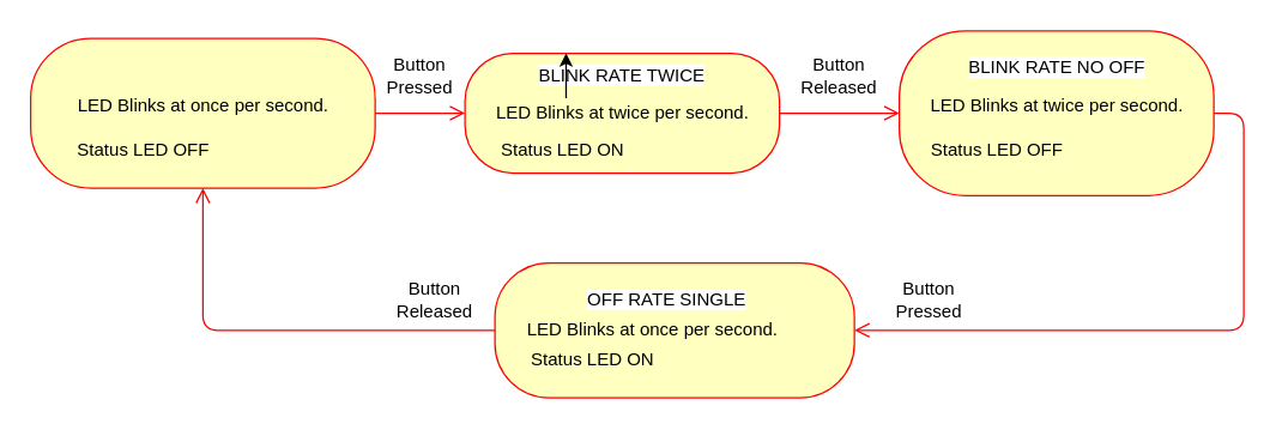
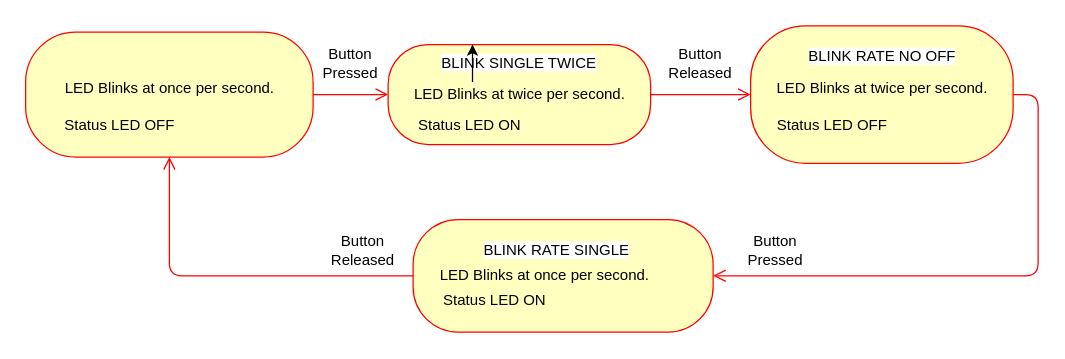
  <mxCell id="0" />
  <mxCell id="1" parent="0" />
  <mxCell id="2" value="" style="ellipse;html=1;shape=startState;fillColor=#000000;strokeColor=#ff0000;" parent="1" vertex="1"><mxGeometry x="50" y="25" width="30" height="30" as="geometry" /></mxCell>
  <mxCell id="3" value="" style="edgeStyle=orthogonalEdgeStyle;html=1;verticalAlign=bottom;endArrow=open;endSize=8;strokeColor=#ff0000;" parent="1" source="2" edge="1"><mxGeometry relative="1" as="geometry"><mxPoint x="65" y="115" as="targetPoint" /></mxGeometry></mxCell>
  <mxCell id="4" value="" style="rounded=1;whiteSpace=wrap;html=1;arcSize=40;fontColor=#000000;fillColor=#ffffc0;strokeColor=#ff0000;" parent="1" vertex="1"><mxGeometry x="20" y="25" width="230" height="100" as="geometry" /></mxCell>
  <mxCell id="5" value="" style="edgeStyle=orthogonalEdgeStyle;html=1;verticalAlign=bottom;endArrow=open;endSize=8;strokeColor=#ff0000;entryX=0;entryY=0.5;entryDx=0;entryDy=0;" parent="1" source="4" target="6" edge="1"><mxGeometry relative="1" as="geometry"><mxPoint x="210" y="135" as="targetPoint" /></mxGeometry></mxCell>
  <mxCell id="6" value="" style="rounded=1;whiteSpace=wrap;html=1;arcSize=40;fontColor=#000000;fillColor=#ffffc0;strokeColor=#ff0000;" parent="1" vertex="1"><mxGeometry x="310" y="35" width="210" height="80" as="geometry" /></mxCell>
  <mxCell id="7" value="" style="rounded=1;whiteSpace=wrap;html=1;arcSize=40;fontColor=#000000;fillColor=#ffffc0;strokeColor=#ff0000;" parent="1" vertex="1"><mxGeometry x="600" y="20" width="210" height="110" as="geometry" /></mxCell>
  <mxCell id="8" value="" style="edgeStyle=orthogonalEdgeStyle;html=1;verticalAlign=bottom;endArrow=open;endSize=8;strokeColor=#ff0000;exitX=1;exitY=0.5;exitDx=0;exitDy=0;entryX=0;entryY=0.5;entryDx=0;entryDy=0;" parent="1" source="6" target="7" edge="1"><mxGeometry relative="1" as="geometry"><mxPoint x="600" y="75" as="targetPoint" /><mxPoint x="740" y="195" as="sourcePoint" /><Array as="points" /></mxGeometry></mxCell>
  <mxCell id="9" value="" style="rounded=1;whiteSpace=wrap;html=1;arcSize=40;fontColor=#000000;fillColor=#ffffc0;strokeColor=#ff0000;" parent="1" vertex="1"><mxGeometry x="330" y="175" width="240" height="90" as="geometry" /></mxCell>
  <mxCell id="10" value="" style="edgeStyle=orthogonalEdgeStyle;html=1;verticalAlign=bottom;endArrow=open;endSize=8;strokeColor=#ff0000;entryX=1;entryY=0.5;entryDx=0;entryDy=0;exitX=1;exitY=0.5;exitDx=0;exitDy=0;" parent="1" source="7" target="9" edge="1"><mxGeometry relative="1" as="geometry"><mxPoint x="630" y="134.5" as="targetPoint" /><mxPoint x="570" y="134.5" as="sourcePoint" /><Array as="points"><mxPoint x="830" y="75" /><mxPoint x="830" y="220" /></Array></mxGeometry></mxCell>
  <mxCell id="11" value="" style="edgeStyle=orthogonalEdgeStyle;html=1;verticalAlign=bottom;endArrow=open;endSize=8;strokeColor=#ff0000;entryX=0.5;entryY=1;entryDx=0;entryDy=0;exitX=0;exitY=0.5;exitDx=0;exitDy=0;" parent="1" source="9" target="4" edge="1"><mxGeometry relative="1" as="geometry"><mxPoint x="300" y="325" as="targetPoint" /><mxPoint x="200" y="250" as="sourcePoint" /></mxGeometry></mxCell>
  <mxCell id="12" value="&lt;span style=&quot;color: rgb(0, 0, 0);&quot;&gt;LED Blinks at once per second.&lt;/span&gt;" style="text;html=1;align=center;verticalAlign=middle;resizable=0;points=[];autosize=1;strokeColor=none;fillColor=none;" parent="1" vertex="1"><mxGeometry x="40" y="55" width="190" height="30" as="geometry" /></mxCell>
  <mxCell id="13" value="&lt;span style=&quot;color: rgb(0, 0, 0);&quot;&gt;Status LED OFF&lt;/span&gt;" style="text;html=1;align=center;verticalAlign=middle;resizable=0;points=[];autosize=1;strokeColor=none;fillColor=none;" parent="1" vertex="1"><mxGeometry x="40" y="85" width="110" height="30" as="geometry" /></mxCell>
- <mxCell id="14" value="&lt;font style=&quot;background-color: rgb(255, 255, 255);&quot; color=&quot;#000000&quot;&gt;BLINK RATE TWICE&lt;/font&gt;" style="text;strokeColor=none;align=center;fillColor=none;html=1;verticalAlign=middle;whiteSpace=wrap;rounded=0;" parent="1" vertex="1"><mxGeometry x="340" y="35" width="150" height="30" as="geometry" /></mxCell>
+ <mxCell id="14" value="&lt;font style=&quot;background-color: rgb(255, 255, 255);&quot; color=&quot;#000000&quot;&gt;BLINK SINGLE TWICE&lt;/font&gt;" style="text;strokeColor=none;align=center;fillColor=none;html=1;verticalAlign=middle;whiteSpace=wrap;rounded=0;" parent="1" vertex="1"><mxGeometry x="340" y="35" width="150" height="30" as="geometry" /></mxCell>
  <mxCell id="15" style="edgeStyle=none;html=1;exitX=0.25;exitY=1;exitDx=0;exitDy=0;entryX=0.25;entryY=0;entryDx=0;entryDy=0;fontColor=#000000;" parent="1" source="14" target="14" edge="1"><mxGeometry relative="1" as="geometry" /></mxCell>
  <mxCell id="16" value="&lt;span style=&quot;color: rgb(0, 0, 0);&quot;&gt;LED Blinks at twice per second.&lt;/span&gt;" style="text;html=1;align=center;verticalAlign=middle;resizable=0;points=[];autosize=1;strokeColor=none;fillColor=none;" parent="1" vertex="1"><mxGeometry x="320" y="60" width="190" height="30" as="geometry" /></mxCell>
  <mxCell id="17" value="&lt;span style=&quot;color: rgb(0, 0, 0);&quot;&gt;Status LED ON&lt;/span&gt;" style="text;html=1;align=center;verticalAlign=middle;resizable=0;points=[];autosize=1;strokeColor=none;fillColor=none;" parent="1" vertex="1"><mxGeometry x="320" y="85" width="110" height="30" as="geometry" /></mxCell>
  <mxCell id="18" value="&lt;span style=&quot;color: rgb(0, 0, 0); background-color: rgb(255, 255, 255);&quot;&gt;BLINK RATE NO OFF&lt;/span&gt;" style="text;html=1;align=center;verticalAlign=middle;resizable=0;points=[];autosize=1;strokeColor=none;fillColor=none;" parent="1" vertex="1"><mxGeometry x="620" y="30" width="170" height="30" as="geometry" /></mxCell>
  <mxCell id="19" value="&lt;span style=&quot;color: rgb(0, 0, 0);&quot;&gt;LED Blinks at twice per second.&lt;/span&gt;" style="text;html=1;align=center;verticalAlign=middle;resizable=0;points=[];autosize=1;strokeColor=none;fillColor=none;" parent="1" vertex="1"><mxGeometry x="610" y="55" width="190" height="30" as="geometry" /></mxCell>
  <mxCell id="20" value="&lt;span style=&quot;color: rgb(0, 0, 0);&quot;&gt;Status LED OFF&lt;/span&gt;" style="text;html=1;align=center;verticalAlign=middle;resizable=0;points=[];autosize=1;strokeColor=none;fillColor=none;" parent="1" vertex="1"><mxGeometry x="610" y="85" width="110" height="30" as="geometry" /></mxCell>
- <mxCell id="21" value="&lt;font style=&quot;background-color: rgb(255, 255, 255);&quot; color=&quot;#000000&quot;&gt;OFF RATE SINGLE&lt;/font&gt;" style="text;strokeColor=none;align=center;fillColor=none;html=1;verticalAlign=middle;whiteSpace=wrap;rounded=0;" parent="1" vertex="1"><mxGeometry x="370" y="185" width="150" height="30" as="geometry" /></mxCell>
+ <mxCell id="21" value="&lt;font style=&quot;background-color: rgb(255, 255, 255);&quot; color=&quot;#000000&quot;&gt;BLINK RATE SINGLE&lt;/font&gt;" style="text;strokeColor=none;align=center;fillColor=none;html=1;verticalAlign=middle;whiteSpace=wrap;rounded=0;" parent="1" vertex="1"><mxGeometry x="370" y="185" width="150" height="30" as="geometry" /></mxCell>
  <mxCell id="22" value="&lt;span style=&quot;color: rgb(0, 0, 0);&quot;&gt;LED Blinks at once per second.&lt;/span&gt;" style="text;html=1;align=center;verticalAlign=middle;resizable=0;points=[];autosize=1;strokeColor=none;fillColor=none;" parent="1" vertex="1"><mxGeometry x="340" y="205" width="190" height="30" as="geometry" /></mxCell>
  <mxCell id="23" value="&lt;span style=&quot;color: rgb(0, 0, 0);&quot;&gt;Status LED ON&lt;/span&gt;" style="text;html=1;align=center;verticalAlign=middle;resizable=0;points=[];autosize=1;strokeColor=none;fillColor=none;" parent="1" vertex="1"><mxGeometry x="340" y="225" width="110" height="30" as="geometry" /></mxCell>
  <mxCell id="24" value="Button Pressed" style="text;strokeColor=none;align=center;fillColor=none;html=1;verticalAlign=middle;whiteSpace=wrap;rounded=0;labelBackgroundColor=#FFFFFF;fontColor=#000000;" parent="1" vertex="1"><mxGeometry x="250" y="35" width="60" height="30" as="geometry" /></mxCell>
  <mxCell id="25" value="Button Released" style="text;strokeColor=none;align=center;fillColor=none;html=1;verticalAlign=middle;whiteSpace=wrap;rounded=0;labelBackgroundColor=#FFFFFF;fontColor=#000000;" parent="1" vertex="1"><mxGeometry x="530" y="35" width="60" height="30" as="geometry" /></mxCell>
  <mxCell id="26" value="Button Pressed" style="text;strokeColor=none;align=center;fillColor=none;html=1;verticalAlign=middle;whiteSpace=wrap;rounded=0;labelBackgroundColor=#FFFFFF;fontColor=#000000;" parent="1" vertex="1"><mxGeometry x="590" y="185" width="60" height="30" as="geometry" /></mxCell>
  <mxCell id="27" value="Button Released" style="text;strokeColor=none;align=center;fillColor=none;html=1;verticalAlign=middle;whiteSpace=wrap;rounded=0;labelBackgroundColor=#FFFFFF;fontColor=#000000;" parent="1" vertex="1"><mxGeometry x="260" y="185" width="60" height="30" as="geometry" /></mxCell>
